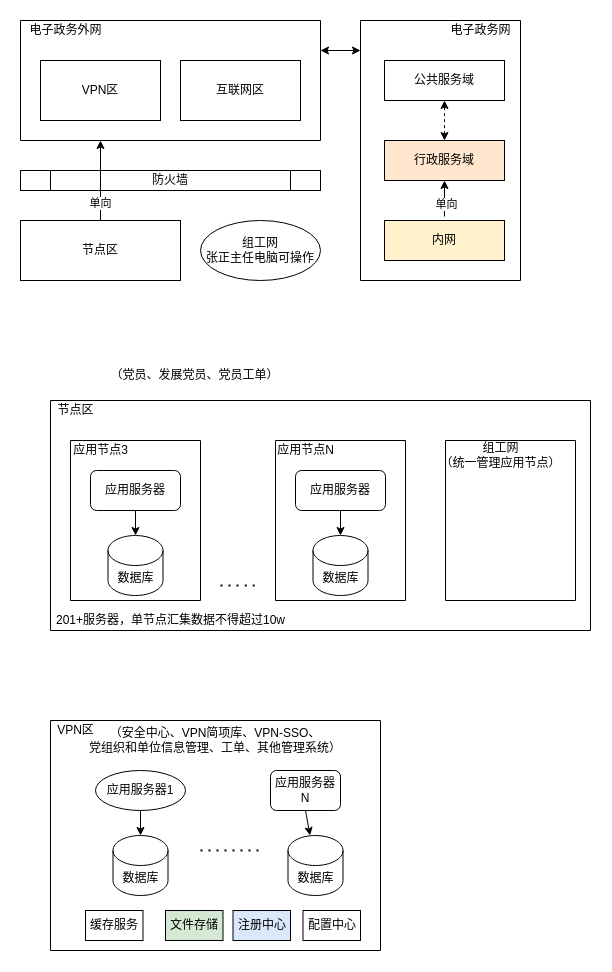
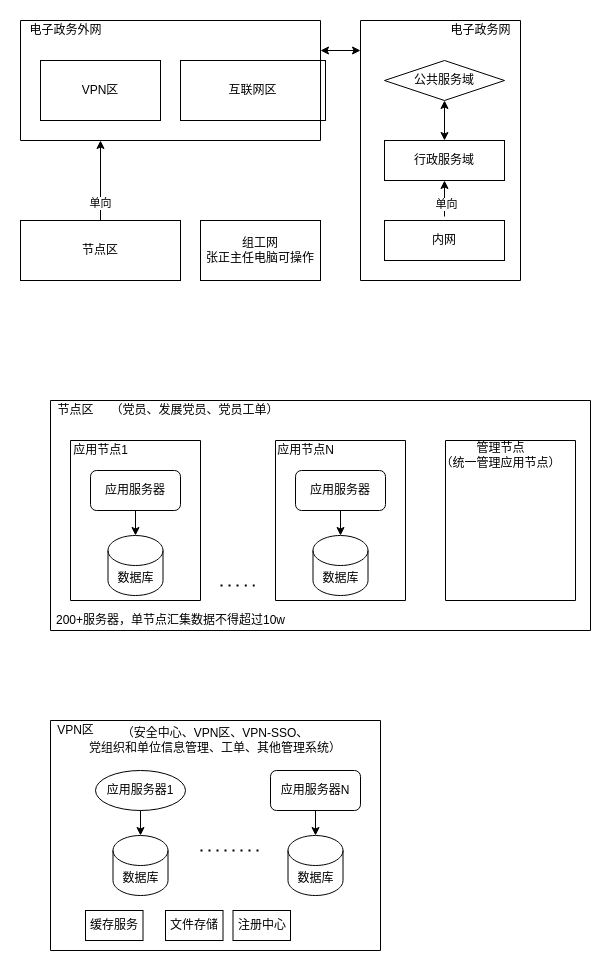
  <mxCell id="0" />
  <mxCell id="1" parent="0" />
  <mxCell id="2" value="VPN区" style="rounded=0;whiteSpace=wrap;html=1;" vertex="1" parent="1"><mxGeometry x="40" y="60" width="120" height="60" as="geometry" /></mxCell>
- <mxCell id="3" value="互联网区" style="rounded=0;whiteSpace=wrap;html=1;" vertex="1" parent="1"><mxGeometry x="180" y="60" width="120" height="60" as="geometry" /></mxCell>
+ <mxCell id="3" value="互联网区" style="rounded=0;whiteSpace=wrap;html=1;" vertex="1" parent="1"><mxGeometry x="180" y="60" width="145" height="60" as="geometry" /></mxCell>
  <mxCell id="4" value="节点区" style="rounded=0;whiteSpace=wrap;html=1;" vertex="1" parent="1"><mxGeometry x="20" y="220" width="160" height="60" as="geometry" /></mxCell>
- <mxCell id="5" value="组工网&lt;br&gt;张正主任电脑可操作" style="ellipse;whiteSpace=wrap;html=1;" vertex="1" parent="1"><mxGeometry x="200" y="220" width="120" height="60" as="geometry" /></mxCell>
+ <mxCell id="5" value="组工网&lt;br&gt;张正主任电脑可操作" style="rounded=0;whiteSpace=wrap;html=1;" vertex="1" parent="1"><mxGeometry x="200" y="220" width="120" height="60" as="geometry" /></mxCell>
  <mxCell id="6" value="" style="endArrow=none;html=1;" edge="1" parent="1"><mxGeometry width="50" height="50" relative="1" as="geometry"><mxPoint x="20" y="140" as="sourcePoint" /><mxPoint x="20" y="20" as="targetPoint" /></mxGeometry></mxCell>
  <mxCell id="7" value="" style="endArrow=none;html=1;" edge="1" parent="1"><mxGeometry width="50" height="50" relative="1" as="geometry"><mxPoint x="20" y="140" as="sourcePoint" /><mxPoint x="320" y="140" as="targetPoint" /></mxGeometry></mxCell>
  <mxCell id="8" value="" style="endArrow=none;html=1;" edge="1" parent="1"><mxGeometry width="50" height="50" relative="1" as="geometry"><mxPoint x="20" y="20" as="sourcePoint" /><mxPoint x="320" y="20" as="targetPoint" /></mxGeometry></mxCell>
  <mxCell id="9" value="" style="endArrow=none;html=1;" edge="1" parent="1"><mxGeometry width="50" height="50" relative="1" as="geometry"><mxPoint x="320" y="140" as="sourcePoint" /><mxPoint x="320" y="20" as="targetPoint" /></mxGeometry></mxCell>
  <mxCell id="10" value="电子政务外网" style="text;html=1;align=center;verticalAlign=middle;resizable=0;points=[];autosize=1;" vertex="1" parent="1"><mxGeometry x="20" y="20" width="90" height="20" as="geometry" /></mxCell>
- <mxCell id="11" value="防火墙" style="shape=process;whiteSpace=wrap;html=1;backgroundOutline=1;" vertex="1" parent="1"><mxGeometry x="20" y="170" width="300" height="20" as="geometry" /></mxCell>
  <mxCell id="12" value="" style="endArrow=classic;html=1;exitX=0.5;exitY=0;exitDx=0;exitDy=0;" edge="1" parent="1" source="4"><mxGeometry width="50" height="50" relative="1" as="geometry"><mxPoint x="230" y="190" as="sourcePoint" /><mxPoint x="100" y="140" as="targetPoint" /></mxGeometry></mxCell>
  <mxCell id="13" value="单向" style="edgeLabel;html=1;align=center;verticalAlign=middle;resizable=0;points=[];" vertex="1" connectable="0" parent="12"><mxGeometry x="-0.543" y="1" relative="1" as="geometry"><mxPoint as="offset" /></mxGeometry></mxCell>
- <mxCell id="14" value="公共服务域" style="rounded=0;whiteSpace=wrap;html=1;" vertex="1" parent="1"><mxGeometry x="384" y="60" width="120" height="40" as="geometry" /></mxCell>
- <mxCell id="15" value="行政服务域" style="rounded=0;whiteSpace=wrap;html=1;fillColor=#ffe6cc;" vertex="1" parent="1"><mxGeometry x="384" y="140" width="120" height="40" as="geometry" /></mxCell>
- <mxCell id="16" value="内网" style="rounded=0;whiteSpace=wrap;html=1;fillColor=#fff2cc;" vertex="1" parent="1"><mxGeometry x="384" y="220" width="120" height="40" as="geometry" /></mxCell>
+ <mxCell id="14" value="公共服务域" style="rhombus;whiteSpace=wrap;html=1;" vertex="1" parent="1"><mxGeometry x="384" y="60" width="120" height="40" as="geometry" /></mxCell>
+ <mxCell id="15" value="行政服务域" style="rounded=0;whiteSpace=wrap;html=1;" vertex="1" parent="1"><mxGeometry x="384" y="140" width="120" height="40" as="geometry" /></mxCell>
+ <mxCell id="16" value="内网" style="rounded=0;whiteSpace=wrap;html=1;" vertex="1" parent="1"><mxGeometry x="384" y="220" width="120" height="40" as="geometry" /></mxCell>
  <mxCell id="17" value="" style="endArrow=none;html=1;" edge="1" parent="1"><mxGeometry width="50" height="50" relative="1" as="geometry"><mxPoint x="360" y="280" as="sourcePoint" /><mxPoint x="360" y="20" as="targetPoint" /></mxGeometry></mxCell>
  <mxCell id="18" value="" style="endArrow=none;html=1;" edge="1" parent="1"><mxGeometry width="50" height="50" relative="1" as="geometry"><mxPoint x="520" y="280" as="sourcePoint" /><mxPoint x="520" y="20" as="targetPoint" /></mxGeometry></mxCell>
- <mxCell id="19" value="" style="endArrow=classic;startArrow=classic;html=1;entryX=0.5;entryY=1;entryDx=0;entryDy=0;dashed=1;" edge="1" parent="1" source="15" target="14"><mxGeometry width="50" height="50" relative="1" as="geometry"><mxPoint x="270" y="180" as="sourcePoint" /><mxPoint x="320" y="130" as="targetPoint" /></mxGeometry></mxCell>
+ <mxCell id="19" value="" style="endArrow=classic;startArrow=classic;html=1;entryX=0.5;entryY=1;entryDx=0;entryDy=0;" edge="1" parent="1" source="15" target="14"><mxGeometry width="50" height="50" relative="1" as="geometry"><mxPoint x="270" y="180" as="sourcePoint" /><mxPoint x="320" y="130" as="targetPoint" /></mxGeometry></mxCell>
  <mxCell id="20" value="" style="endArrow=classic;html=1;entryX=0.5;entryY=1;entryDx=0;entryDy=0;" edge="1" parent="1" target="15"><mxGeometry width="50" height="50" relative="1" as="geometry"><mxPoint x="444" y="216" as="sourcePoint" /><mxPoint x="320" y="130" as="targetPoint" /></mxGeometry></mxCell>
  <mxCell id="21" value="单向" style="edgeLabel;html=1;align=center;verticalAlign=middle;resizable=0;points=[];" vertex="1" connectable="0" parent="20"><mxGeometry x="-0.27" y="-1" relative="1" as="geometry"><mxPoint as="offset" /></mxGeometry></mxCell>
  <mxCell id="22" value="" style="endArrow=none;html=1;" edge="1" parent="1"><mxGeometry width="50" height="50" relative="1" as="geometry"><mxPoint x="360" y="280" as="sourcePoint" /><mxPoint x="520" y="280" as="targetPoint" /></mxGeometry></mxCell>
  <mxCell id="23" value="" style="endArrow=none;html=1;" edge="1" parent="1"><mxGeometry width="50" height="50" relative="1" as="geometry"><mxPoint x="360" y="20" as="sourcePoint" /><mxPoint x="520" y="20" as="targetPoint" /></mxGeometry></mxCell>
  <mxCell id="24" value="电子政务网" style="text;html=1;align=center;verticalAlign=middle;resizable=0;points=[];autosize=1;" vertex="1" parent="1"><mxGeometry x="440" y="20" width="80" height="20" as="geometry" /></mxCell>
  <mxCell id="25" value="" style="endArrow=classic;startArrow=classic;html=1;" edge="1" parent="1"><mxGeometry width="50" height="50" relative="1" as="geometry"><mxPoint x="320" y="50" as="sourcePoint" /><mxPoint x="360" y="50" as="targetPoint" /></mxGeometry></mxCell>
  <mxCell id="26" value="应用服务器" style="rounded=1;whiteSpace=wrap;html=1;" vertex="1" parent="1"><mxGeometry x="90" y="470" width="90" height="40" as="geometry" /></mxCell>
  <mxCell id="27" value="数据库" style="shape=cylinder3;whiteSpace=wrap;html=1;boundedLbl=1;backgroundOutline=1;size=15;" vertex="1" parent="1"><mxGeometry x="107.5" y="535" width="55" height="60" as="geometry" /></mxCell>
  <mxCell id="28" value="" style="endArrow=classic;html=1;exitX=0.5;exitY=1;exitDx=0;exitDy=0;" edge="1" parent="1" source="26" target="27"><mxGeometry width="50" height="50" relative="1" as="geometry"><mxPoint x="270" y="520" as="sourcePoint" /><mxPoint x="320" y="470" as="targetPoint" /></mxGeometry></mxCell>
  <mxCell id="29" value="" style="endArrow=none;html=1;" edge="1" parent="1"><mxGeometry width="50" height="50" relative="1" as="geometry"><mxPoint x="70" y="600" as="sourcePoint" /><mxPoint x="70" y="440" as="targetPoint" /></mxGeometry></mxCell>
  <mxCell id="30" value="" style="endArrow=none;html=1;" edge="1" parent="1"><mxGeometry width="50" height="50" relative="1" as="geometry"><mxPoint x="70" y="440" as="sourcePoint" /><mxPoint x="200" y="440" as="targetPoint" /></mxGeometry></mxCell>
  <mxCell id="31" value="" style="endArrow=none;html=1;" edge="1" parent="1"><mxGeometry width="50" height="50" relative="1" as="geometry"><mxPoint x="200" y="600" as="sourcePoint" /><mxPoint x="200" y="440" as="targetPoint" /></mxGeometry></mxCell>
  <mxCell id="32" value="" style="endArrow=none;html=1;" edge="1" parent="1"><mxGeometry width="50" height="50" relative="1" as="geometry"><mxPoint x="70" y="600" as="sourcePoint" /><mxPoint x="200" y="600" as="targetPoint" /></mxGeometry></mxCell>
- <mxCell id="33" value="应用节点3" style="text;html=1;align=center;verticalAlign=middle;resizable=0;points=[];autosize=1;" vertex="1" parent="1"><mxGeometry x="65" y="440" width="70" height="20" as="geometry" /></mxCell>
+ <mxCell id="33" value="应用节点1" style="text;html=1;align=center;verticalAlign=middle;resizable=0;points=[];autosize=1;" vertex="1" parent="1"><mxGeometry x="65" y="440" width="70" height="20" as="geometry" /></mxCell>
  <mxCell id="34" value="应用服务器" style="rounded=1;whiteSpace=wrap;html=1;" vertex="1" parent="1"><mxGeometry x="295" y="470" width="90" height="40" as="geometry" /></mxCell>
  <mxCell id="35" value="数据库" style="shape=cylinder3;whiteSpace=wrap;html=1;boundedLbl=1;backgroundOutline=1;size=15;" vertex="1" parent="1"><mxGeometry x="312.5" y="535" width="55" height="60" as="geometry" /></mxCell>
  <mxCell id="36" value="" style="endArrow=classic;html=1;exitX=0.5;exitY=1;exitDx=0;exitDy=0;" edge="1" parent="1" source="34" target="35"><mxGeometry width="50" height="50" relative="1" as="geometry"><mxPoint x="475" y="520" as="sourcePoint" /><mxPoint x="525" y="470" as="targetPoint" /></mxGeometry></mxCell>
  <mxCell id="37" value="" style="endArrow=none;html=1;" edge="1" parent="1"><mxGeometry width="50" height="50" relative="1" as="geometry"><mxPoint x="275" y="600" as="sourcePoint" /><mxPoint x="275" y="440" as="targetPoint" /></mxGeometry></mxCell>
  <mxCell id="38" value="" style="endArrow=none;html=1;" edge="1" parent="1"><mxGeometry width="50" height="50" relative="1" as="geometry"><mxPoint x="275" y="440" as="sourcePoint" /><mxPoint x="405" y="440" as="targetPoint" /></mxGeometry></mxCell>
  <mxCell id="39" value="" style="endArrow=none;html=1;" edge="1" parent="1"><mxGeometry width="50" height="50" relative="1" as="geometry"><mxPoint x="405" y="600" as="sourcePoint" /><mxPoint x="405" y="440" as="targetPoint" /></mxGeometry></mxCell>
  <mxCell id="40" value="" style="endArrow=none;html=1;" edge="1" parent="1"><mxGeometry width="50" height="50" relative="1" as="geometry"><mxPoint x="275" y="600" as="sourcePoint" /><mxPoint x="405" y="600" as="targetPoint" /></mxGeometry></mxCell>
  <mxCell id="41" value="应用节点N" style="text;html=1;align=center;verticalAlign=middle;resizable=0;points=[];autosize=1;" vertex="1" parent="1"><mxGeometry x="270" y="440" width="70" height="20" as="geometry" /></mxCell>
  <mxCell id="42" value="" style="endArrow=none;dashed=1;html=1;dashPattern=1 3;strokeWidth=2;" edge="1" parent="1"><mxGeometry width="50" height="50" relative="1" as="geometry"><mxPoint x="220" y="585" as="sourcePoint" /><mxPoint x="260" y="585" as="targetPoint" /><Array as="points"><mxPoint x="250" y="585" /></Array></mxGeometry></mxCell>
  <mxCell id="43" value="" style="endArrow=none;html=1;" edge="1" parent="1"><mxGeometry width="50" height="50" relative="1" as="geometry"><mxPoint x="50" y="630" as="sourcePoint" /><mxPoint x="50" y="400" as="targetPoint" /></mxGeometry></mxCell>
  <mxCell id="44" value="" style="endArrow=none;html=1;" edge="1" parent="1"><mxGeometry width="50" height="50" relative="1" as="geometry"><mxPoint x="50" y="630" as="sourcePoint" /><mxPoint x="590" y="630" as="targetPoint" /></mxGeometry></mxCell>
  <mxCell id="45" value="" style="endArrow=none;html=1;" edge="1" parent="1"><mxGeometry width="50" height="50" relative="1" as="geometry"><mxPoint x="590" y="630" as="sourcePoint" /><mxPoint x="590" y="400" as="targetPoint" /></mxGeometry></mxCell>
  <mxCell id="46" value="" style="endArrow=none;html=1;" edge="1" parent="1"><mxGeometry width="50" height="50" relative="1" as="geometry"><mxPoint x="50" y="400" as="sourcePoint" /><mxPoint x="590" y="400" as="targetPoint" /></mxGeometry></mxCell>
  <mxCell id="47" value="节点区" style="text;html=1;align=center;verticalAlign=middle;resizable=0;points=[];autosize=1;" vertex="1" parent="1"><mxGeometry x="50" y="400" width="50" height="20" as="geometry" /></mxCell>
- <mxCell id="48" value="（党员、发展党员、党员工单）" style="text;html=1;strokeColor=none;fillColor=none;align=center;verticalAlign=middle;whiteSpace=wrap;rounded=0;" vertex="1" parent="1"><mxGeometry x="107.5" y="365" width="172.5" height="20" as="geometry" /></mxCell>
+ <mxCell id="48" value="（党员、发展党员、党员工单）" style="text;html=1;strokeColor=none;fillColor=none;align=center;verticalAlign=middle;whiteSpace=wrap;rounded=0;" vertex="1" parent="1"><mxGeometry x="107.5" y="400" width="172.5" height="20" as="geometry" /></mxCell>
  <mxCell id="49" value="" style="endArrow=none;html=1;" edge="1" parent="1"><mxGeometry width="50" height="50" relative="1" as="geometry"><mxPoint x="445" y="600" as="sourcePoint" /><mxPoint x="445" y="440" as="targetPoint" /></mxGeometry></mxCell>
  <mxCell id="50" value="" style="endArrow=none;html=1;" edge="1" parent="1"><mxGeometry width="50" height="50" relative="1" as="geometry"><mxPoint x="445" y="440" as="sourcePoint" /><mxPoint x="575" y="440" as="targetPoint" /></mxGeometry></mxCell>
  <mxCell id="51" value="" style="endArrow=none;html=1;" edge="1" parent="1"><mxGeometry width="50" height="50" relative="1" as="geometry"><mxPoint x="575" y="600" as="sourcePoint" /><mxPoint x="575" y="440" as="targetPoint" /></mxGeometry></mxCell>
  <mxCell id="52" value="" style="endArrow=none;html=1;" edge="1" parent="1"><mxGeometry width="50" height="50" relative="1" as="geometry"><mxPoint x="445" y="600" as="sourcePoint" /><mxPoint x="575" y="600" as="targetPoint" /></mxGeometry></mxCell>
- <mxCell id="53" value="组工网&lt;br&gt;（统一管理应用节点）" style="text;html=1;align=center;verticalAlign=middle;resizable=0;points=[];autosize=1;" vertex="1" parent="1"><mxGeometry x="430" y="440" width="140" height="30" as="geometry" /></mxCell>
- <mxCell id="54" value="201+服务器，单节点汇集数据不得超过10w" style="text;html=1;align=center;verticalAlign=middle;resizable=0;points=[];autosize=1;" vertex="1" parent="1"><mxGeometry x="50" y="610" width="240" height="20" as="geometry" /></mxCell>
+ <mxCell id="53" value="管理节点&lt;br&gt;（统一管理应用节点）" style="text;html=1;align=center;verticalAlign=middle;resizable=0;points=[];autosize=1;" vertex="1" parent="1"><mxGeometry x="430" y="440" width="140" height="30" as="geometry" /></mxCell>
+ <mxCell id="54" value="200+服务器，单节点汇集数据不得超过10w" style="text;html=1;align=center;verticalAlign=middle;resizable=0;points=[];autosize=1;" vertex="1" parent="1"><mxGeometry x="50" y="610" width="240" height="20" as="geometry" /></mxCell>
  <mxCell id="55" value="应用服务器1" style="ellipse;whiteSpace=wrap;html=1;" vertex="1" parent="1"><mxGeometry x="95" y="770" width="90" height="40" as="geometry" /></mxCell>
  <mxCell id="56" value="数据库" style="shape=cylinder3;whiteSpace=wrap;html=1;boundedLbl=1;backgroundOutline=1;size=15;" vertex="1" parent="1"><mxGeometry x="112.5" y="835" width="55" height="60" as="geometry" /></mxCell>
  <mxCell id="57" value="" style="endArrow=classic;html=1;exitX=0.5;exitY=1;exitDx=0;exitDy=0;" edge="1" parent="1" source="55" target="56"><mxGeometry width="50" height="50" relative="1" as="geometry"><mxPoint x="275" y="820" as="sourcePoint" /><mxPoint x="325" y="770" as="targetPoint" /></mxGeometry></mxCell>
- <mxCell id="58" value="应用服务器N" style="rounded=1;whiteSpace=wrap;html=1;" vertex="1" parent="1"><mxGeometry x="270" y="770" width="70" height="40" as="geometry" /></mxCell>
+ <mxCell id="58" value="应用服务器N" style="rounded=1;whiteSpace=wrap;html=1;" vertex="1" parent="1"><mxGeometry x="270" y="770" width="90" height="40" as="geometry" /></mxCell>
  <mxCell id="59" value="数据库" style="shape=cylinder3;whiteSpace=wrap;html=1;boundedLbl=1;backgroundOutline=1;size=15;" vertex="1" parent="1"><mxGeometry x="287.5" y="835" width="55" height="60" as="geometry" /></mxCell>
  <mxCell id="60" value="" style="endArrow=classic;html=1;exitX=0.5;exitY=1;exitDx=0;exitDy=0;" edge="1" parent="1" source="58" target="59"><mxGeometry width="50" height="50" relative="1" as="geometry"><mxPoint x="450" y="820" as="sourcePoint" /><mxPoint x="500" y="770" as="targetPoint" /></mxGeometry></mxCell>
  <mxCell id="61" value="" style="endArrow=none;html=1;" edge="1" parent="1"><mxGeometry width="50" height="50" relative="1" as="geometry"><mxPoint x="50" y="950" as="sourcePoint" /><mxPoint x="50" y="720" as="targetPoint" /></mxGeometry></mxCell>
  <mxCell id="62" value="" style="endArrow=none;html=1;" edge="1" parent="1"><mxGeometry width="50" height="50" relative="1" as="geometry"><mxPoint x="50" y="950" as="sourcePoint" /><mxPoint x="380" y="950" as="targetPoint" /></mxGeometry></mxCell>
  <mxCell id="63" value="" style="endArrow=none;html=1;" edge="1" parent="1"><mxGeometry width="50" height="50" relative="1" as="geometry"><mxPoint x="380" y="950" as="sourcePoint" /><mxPoint x="380" y="720" as="targetPoint" /></mxGeometry></mxCell>
  <mxCell id="64" value="" style="endArrow=none;html=1;" edge="1" parent="1"><mxGeometry width="50" height="50" relative="1" as="geometry"><mxPoint x="50" y="720" as="sourcePoint" /><mxPoint x="380" y="720" as="targetPoint" /></mxGeometry></mxCell>
  <mxCell id="65" value="VPN区" style="text;html=1;align=center;verticalAlign=middle;resizable=0;points=[];autosize=1;" vertex="1" parent="1"><mxGeometry x="50" y="720" width="50" height="20" as="geometry" /></mxCell>
- <mxCell id="66" value="（安全中心、VPN简项库、VPN-SSO、&lt;br&gt;党组织和单位信息管理、工单、其他管理系统）" style="text;html=1;strokeColor=none;fillColor=none;align=center;verticalAlign=middle;whiteSpace=wrap;rounded=0;" vertex="1" parent="1"><mxGeometry x="80" y="730" width="270" height="20" as="geometry" /></mxCell>
+ <mxCell id="66" value="（安全中心、VPN区、VPN-SSO、&lt;br&gt;党组织和单位信息管理、工单、其他管理系统）" style="text;html=1;strokeColor=none;fillColor=none;align=center;verticalAlign=middle;whiteSpace=wrap;rounded=0;" vertex="1" parent="1"><mxGeometry x="80" y="730" width="270" height="20" as="geometry" /></mxCell>
  <mxCell id="67" value="" style="endArrow=none;dashed=1;html=1;dashPattern=1 3;strokeWidth=2;" edge="1" parent="1"><mxGeometry width="50" height="50" relative="1" as="geometry"><mxPoint x="200" y="850" as="sourcePoint" /><mxPoint x="260" y="850" as="targetPoint" /></mxGeometry></mxCell>
  <mxCell id="68" value="缓存服务" style="rounded=0;whiteSpace=wrap;html=1;" vertex="1" parent="1"><mxGeometry x="85" y="910" width="57.5" height="30" as="geometry" /></mxCell>
- <mxCell id="69" value="文件存储" style="rounded=0;whiteSpace=wrap;html=1;fillColor=#d5e8d4;" vertex="1" parent="1"><mxGeometry x="165" y="910" width="57.5" height="30" as="geometry" /></mxCell>
- <mxCell id="70" value="注册中心" style="rounded=0;whiteSpace=wrap;html=1;fillColor=#dae8fc;" vertex="1" parent="1"><mxGeometry x="232.5" y="910" width="57.5" height="30" as="geometry" /></mxCell>
- <mxCell id="71" value="配置中心" style="rounded=0;whiteSpace=wrap;html=1;" vertex="1" parent="1"><mxGeometry x="302.5" y="910" width="57.5" height="30" as="geometry" /></mxCell>
+ <mxCell id="69" value="文件存储" style="rounded=0;whiteSpace=wrap;html=1;" vertex="1" parent="1"><mxGeometry x="165" y="910" width="57.5" height="30" as="geometry" /></mxCell>
+ <mxCell id="70" value="注册中心" style="rounded=0;whiteSpace=wrap;html=1;" vertex="1" parent="1"><mxGeometry x="232.5" y="910" width="57.5" height="30" as="geometry" /></mxCell>
